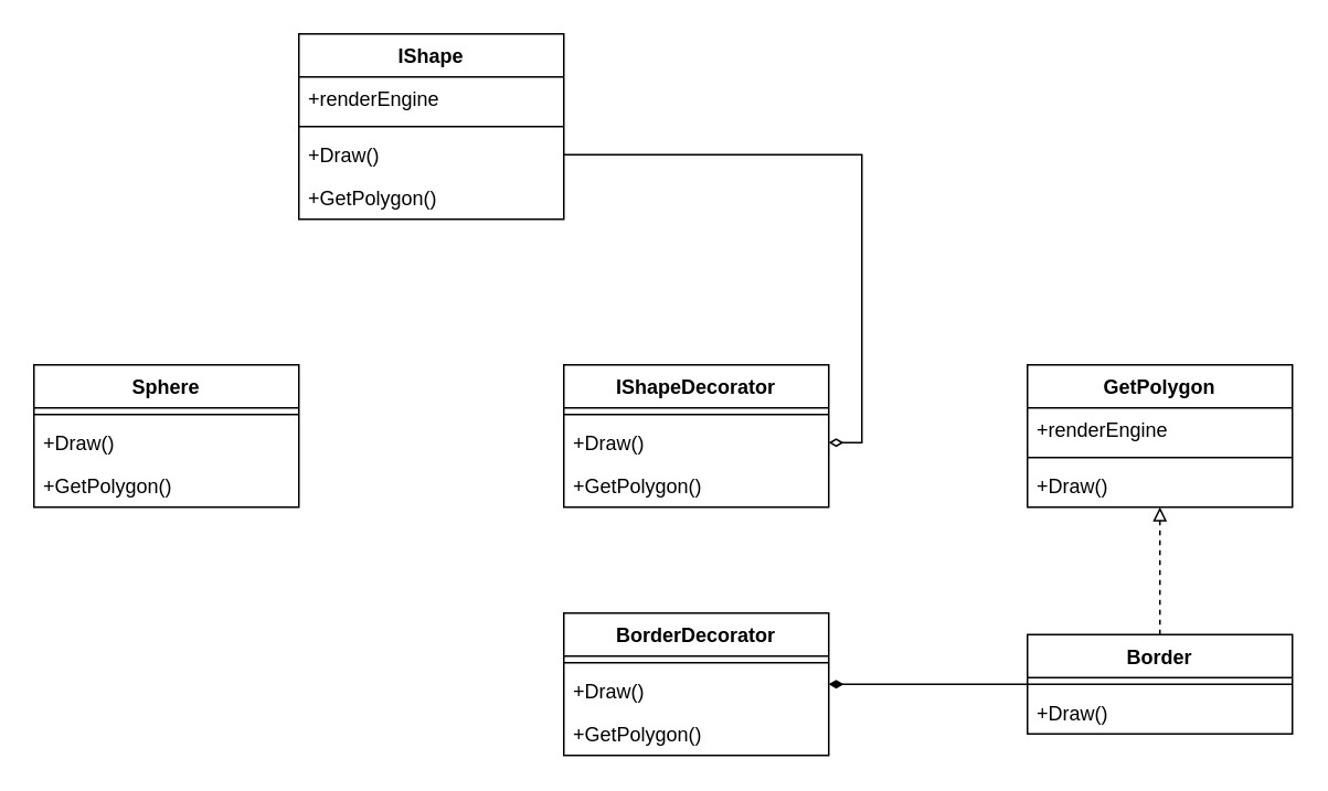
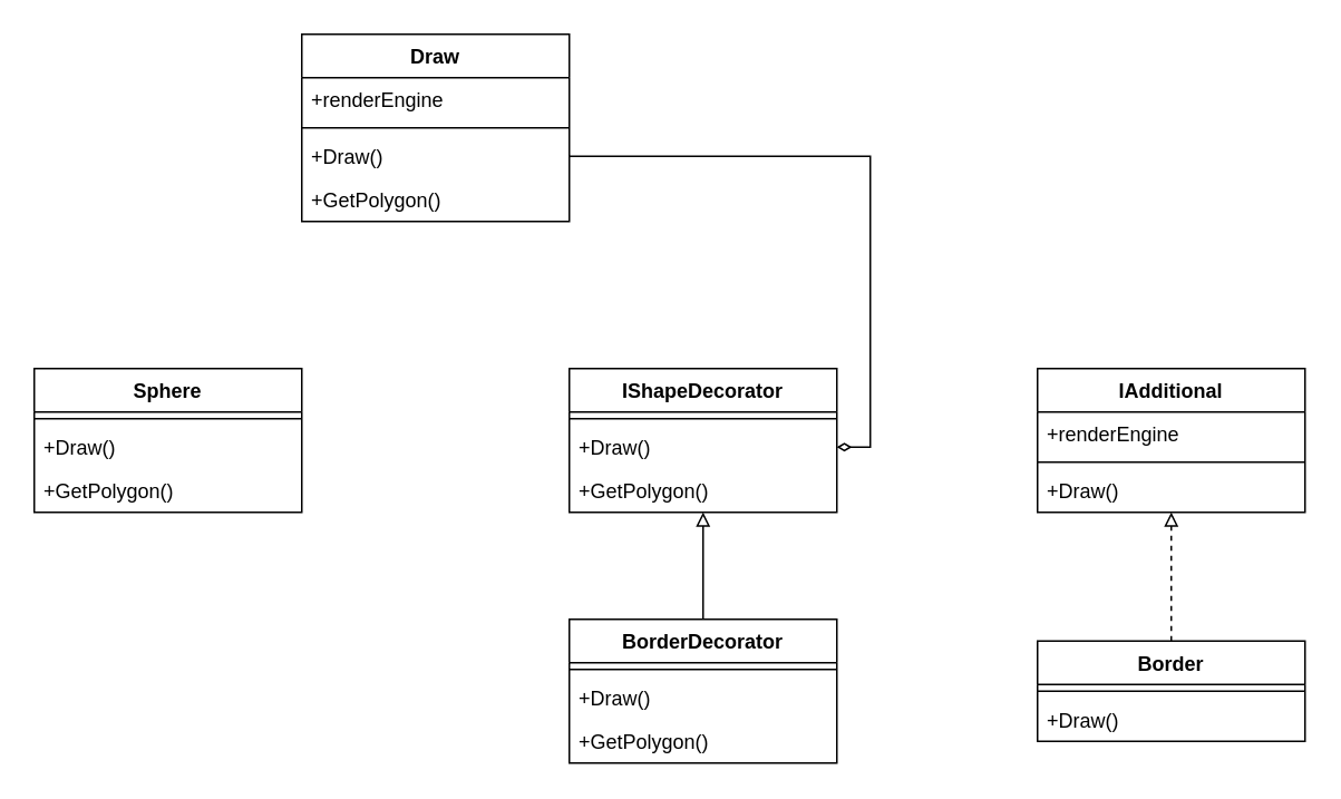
  <mxCell id="0" />
  <mxCell id="1" parent="0" />
  <mxCell id="2" style="edgeStyle=orthogonalEdgeStyle;rounded=0;orthogonalLoop=1;jettySize=auto;html=1;entryX=1;entryY=0.5;entryDx=0;entryDy=0;exitX=1;exitY=0.5;exitDx=0;exitDy=0;endArrow=diamondThin;endFill=0;" edge="1" parent="1" source="6" target="14"><mxGeometry relative="1" as="geometry"><mxPoint x="620" y="140" as="targetPoint" /></mxGeometry></mxCell>
- <mxCell id="3" value="IShape" style="swimlane;fontStyle=1;align=center;verticalAlign=top;childLayout=stackLayout;horizontal=1;startSize=26;horizontalStack=0;resizeParent=1;resizeParentMax=0;resizeLast=0;collapsible=1;marginBottom=0;whiteSpace=wrap;html=1;" vertex="1" parent="1"><mxGeometry x="180" y="20" width="160" height="112" as="geometry" /></mxCell>
+ <mxCell id="3" value="Draw" style="swimlane;fontStyle=1;align=center;verticalAlign=top;childLayout=stackLayout;horizontal=1;startSize=26;horizontalStack=0;resizeParent=1;resizeParentMax=0;resizeLast=0;collapsible=1;marginBottom=0;whiteSpace=wrap;html=1;" vertex="1" parent="1"><mxGeometry x="180" y="20" width="160" height="112" as="geometry" /></mxCell>
  <mxCell id="4" value="+renderEngine" style="text;strokeColor=none;fillColor=none;align=left;verticalAlign=top;spacingLeft=4;spacingRight=4;overflow=hidden;rotatable=0;points=[[0,0.5],[1,0.5]];portConstraint=eastwest;whiteSpace=wrap;html=1;" vertex="1" parent="3"><mxGeometry y="26" width="160" height="26" as="geometry" /></mxCell>
  <mxCell id="5" value="" style="line;strokeWidth=1;fillColor=none;align=left;verticalAlign=middle;spacingTop=-1;spacingLeft=3;spacingRight=3;rotatable=0;labelPosition=right;points=[];portConstraint=eastwest;strokeColor=inherit;" vertex="1" parent="3"><mxGeometry y="52" width="160" height="8" as="geometry" /></mxCell>
  <mxCell id="6" value="+Draw()" style="text;strokeColor=none;fillColor=none;align=left;verticalAlign=top;spacingLeft=4;spacingRight=4;overflow=hidden;rotatable=0;points=[[0,0.5],[1,0.5]];portConstraint=eastwest;whiteSpace=wrap;html=1;" vertex="1" parent="3"><mxGeometry y="60" width="160" height="26" as="geometry" /></mxCell>
  <mxCell id="7" value="+GetPolygon()" style="text;strokeColor=none;fillColor=none;align=left;verticalAlign=top;spacingLeft=4;spacingRight=4;overflow=hidden;rotatable=0;points=[[0,0.5],[1,0.5]];portConstraint=eastwest;whiteSpace=wrap;html=1;" vertex="1" parent="3"><mxGeometry y="86" width="160" height="26" as="geometry" /></mxCell>
  <mxCell id="8" value="Sphere" style="swimlane;fontStyle=1;align=center;verticalAlign=top;childLayout=stackLayout;horizontal=1;startSize=26;horizontalStack=0;resizeParent=1;resizeParentMax=0;resizeLast=0;collapsible=1;marginBottom=0;whiteSpace=wrap;html=1;" vertex="1" parent="1"><mxGeometry y="220" width="160" height="86" as="geometry" x="20" /></mxCell>
  <mxCell id="9" value="" style="line;strokeWidth=1;fillColor=none;align=left;verticalAlign=middle;spacingTop=-1;spacingLeft=3;spacingRight=3;rotatable=0;labelPosition=right;points=[];portConstraint=eastwest;strokeColor=inherit;" vertex="1" parent="8"><mxGeometry y="26" width="160" height="8" as="geometry" /></mxCell>
  <mxCell id="10" value="+Draw()" style="text;strokeColor=none;fillColor=none;align=left;verticalAlign=top;spacingLeft=4;spacingRight=4;overflow=hidden;rotatable=0;points=[[0,0.5],[1,0.5]];portConstraint=eastwest;whiteSpace=wrap;html=1;" vertex="1" parent="8"><mxGeometry y="34" width="160" height="26" as="geometry" /></mxCell>
  <mxCell id="11" value="+GetPolygon()" style="text;strokeColor=none;fillColor=none;align=left;verticalAlign=top;spacingLeft=4;spacingRight=4;overflow=hidden;rotatable=0;points=[[0,0.5],[1,0.5]];portConstraint=eastwest;whiteSpace=wrap;html=1;" vertex="1" parent="8"><mxGeometry y="60" width="160" height="26" as="geometry" /></mxCell>
  <mxCell id="12" value="IShapeDecorator" style="swimlane;fontStyle=1;align=center;verticalAlign=top;childLayout=stackLayout;horizontal=1;startSize=26;horizontalStack=0;resizeParent=1;resizeParentMax=0;resizeLast=0;collapsible=1;marginBottom=0;whiteSpace=wrap;html=1;" vertex="1" parent="1"><mxGeometry x="340" y="220" width="160" height="86" as="geometry" /></mxCell>
  <mxCell id="13" value="" style="line;strokeWidth=1;fillColor=none;align=left;verticalAlign=middle;spacingTop=-1;spacingLeft=3;spacingRight=3;rotatable=0;labelPosition=right;points=[];portConstraint=eastwest;strokeColor=inherit;" vertex="1" parent="12"><mxGeometry y="26" width="160" height="8" as="geometry" /></mxCell>
  <mxCell id="14" value="+Draw()" style="text;strokeColor=none;fillColor=none;align=left;verticalAlign=top;spacingLeft=4;spacingRight=4;overflow=hidden;rotatable=0;points=[[0,0.5],[1,0.5]];portConstraint=eastwest;whiteSpace=wrap;html=1;" vertex="1" parent="12"><mxGeometry y="34" width="160" height="26" as="geometry" /></mxCell>
  <mxCell id="15" value="+GetPolygon()" style="text;strokeColor=none;fillColor=none;align=left;verticalAlign=top;spacingLeft=4;spacingRight=4;overflow=hidden;rotatable=0;points=[[0,0.5],[1,0.5]];portConstraint=eastwest;whiteSpace=wrap;html=1;" vertex="1" parent="12"><mxGeometry y="60" width="160" height="26" as="geometry" /></mxCell>
+ <mxCell id="16" style="edgeStyle=none;rounded=0;orthogonalLoop=1;jettySize=auto;html=1;endArrow=block;endFill=0;" edge="1" parent="1" source="17" target="12"><mxGeometry relative="1" as="geometry" /></mxCell>
  <mxCell id="17" value="BorderDecorator" style="swimlane;fontStyle=1;align=center;verticalAlign=top;childLayout=stackLayout;horizontal=1;startSize=26;horizontalStack=0;resizeParent=1;resizeParentMax=0;resizeLast=0;collapsible=1;marginBottom=0;whiteSpace=wrap;html=1;" vertex="1" parent="1"><mxGeometry x="340" y="370" width="160" height="86" as="geometry" /></mxCell>
  <mxCell id="18" value="" style="line;strokeWidth=1;fillColor=none;align=left;verticalAlign=middle;spacingTop=-1;spacingLeft=3;spacingRight=3;rotatable=0;labelPosition=right;points=[];portConstraint=eastwest;strokeColor=inherit;" vertex="1" parent="17"><mxGeometry y="26" width="160" height="8" as="geometry" /></mxCell>
  <mxCell id="19" value="+Draw()" style="text;strokeColor=none;fillColor=none;align=left;verticalAlign=top;spacingLeft=4;spacingRight=4;overflow=hidden;rotatable=0;points=[[0,0.5],[1,0.5]];portConstraint=eastwest;whiteSpace=wrap;html=1;" vertex="1" parent="17"><mxGeometry y="34" width="160" height="26" as="geometry" /></mxCell>
  <mxCell id="20" value="+GetPolygon()" style="text;strokeColor=none;fillColor=none;align=left;verticalAlign=top;spacingLeft=4;spacingRight=4;overflow=hidden;rotatable=0;points=[[0,0.5],[1,0.5]];portConstraint=eastwest;whiteSpace=wrap;html=1;" vertex="1" parent="17"><mxGeometry y="60" width="160" height="26" as="geometry" /></mxCell>
- <mxCell id="21" value="GetPolygon" style="swimlane;fontStyle=1;align=center;verticalAlign=top;childLayout=stackLayout;horizontal=1;startSize=26;horizontalStack=0;resizeParent=1;resizeParentMax=0;resizeLast=0;collapsible=1;marginBottom=0;whiteSpace=wrap;html=1;" vertex="1" parent="1"><mxGeometry x="620" y="220" width="160" height="86" as="geometry" /></mxCell>
+ <mxCell id="21" value="IAdditional" style="swimlane;fontStyle=1;align=center;verticalAlign=top;childLayout=stackLayout;horizontal=1;startSize=26;horizontalStack=0;resizeParent=1;resizeParentMax=0;resizeLast=0;collapsible=1;marginBottom=0;whiteSpace=wrap;html=1;" vertex="1" parent="1"><mxGeometry x="620" y="220" width="160" height="86" as="geometry" /></mxCell>
  <mxCell id="22" value="+renderEngine" style="text;strokeColor=none;fillColor=none;align=left;verticalAlign=top;spacingLeft=4;spacingRight=4;overflow=hidden;rotatable=0;points=[[0,0.5],[1,0.5]];portConstraint=eastwest;whiteSpace=wrap;html=1;" vertex="1" parent="21"><mxGeometry y="26" width="160" height="26" as="geometry" /></mxCell>
  <mxCell id="23" value="" style="line;strokeWidth=1;fillColor=none;align=left;verticalAlign=middle;spacingTop=-1;spacingLeft=3;spacingRight=3;rotatable=0;labelPosition=right;points=[];portConstraint=eastwest;strokeColor=inherit;" vertex="1" parent="21"><mxGeometry y="52" width="160" height="8" as="geometry" /></mxCell>
  <mxCell id="24" value="+Draw()" style="text;strokeColor=none;fillColor=none;align=left;verticalAlign=top;spacingLeft=4;spacingRight=4;overflow=hidden;rotatable=0;points=[[0,0.5],[1,0.5]];portConstraint=eastwest;whiteSpace=wrap;html=1;" vertex="1" parent="21"><mxGeometry y="60" width="160" height="26" as="geometry" /></mxCell>
  <mxCell id="25" style="edgeStyle=none;rounded=0;orthogonalLoop=1;jettySize=auto;html=1;endArrow=block;endFill=0;dashed=1;" edge="1" parent="1" source="27" target="21"><mxGeometry relative="1" as="geometry" /></mxCell>
- <mxCell id="26" style="edgeStyle=none;rounded=0;orthogonalLoop=1;jettySize=auto;html=1;endArrow=diamondThin;endFill=1;" edge="1" parent="1" source="27" target="17"><mxGeometry relative="1" as="geometry" /></mxCell>
  <mxCell id="27" value="Border" style="swimlane;fontStyle=1;align=center;verticalAlign=top;childLayout=stackLayout;horizontal=1;startSize=26;horizontalStack=0;resizeParent=1;resizeParentMax=0;resizeLast=0;collapsible=1;marginBottom=0;whiteSpace=wrap;html=1;" vertex="1" parent="1"><mxGeometry x="620" y="383" width="160" height="60" as="geometry" /></mxCell>
  <mxCell id="28" value="" style="line;strokeWidth=1;fillColor=none;align=left;verticalAlign=middle;spacingTop=-1;spacingLeft=3;spacingRight=3;rotatable=0;labelPosition=right;points=[];portConstraint=eastwest;strokeColor=inherit;" vertex="1" parent="27"><mxGeometry y="26" width="160" height="8" as="geometry" /></mxCell>
  <mxCell id="29" value="+Draw()" style="text;strokeColor=none;fillColor=none;align=left;verticalAlign=top;spacingLeft=4;spacingRight=4;overflow=hidden;rotatable=0;points=[[0,0.5],[1,0.5]];portConstraint=eastwest;whiteSpace=wrap;html=1;" vertex="1" parent="27"><mxGeometry y="34" width="160" height="26" as="geometry" /></mxCell>
